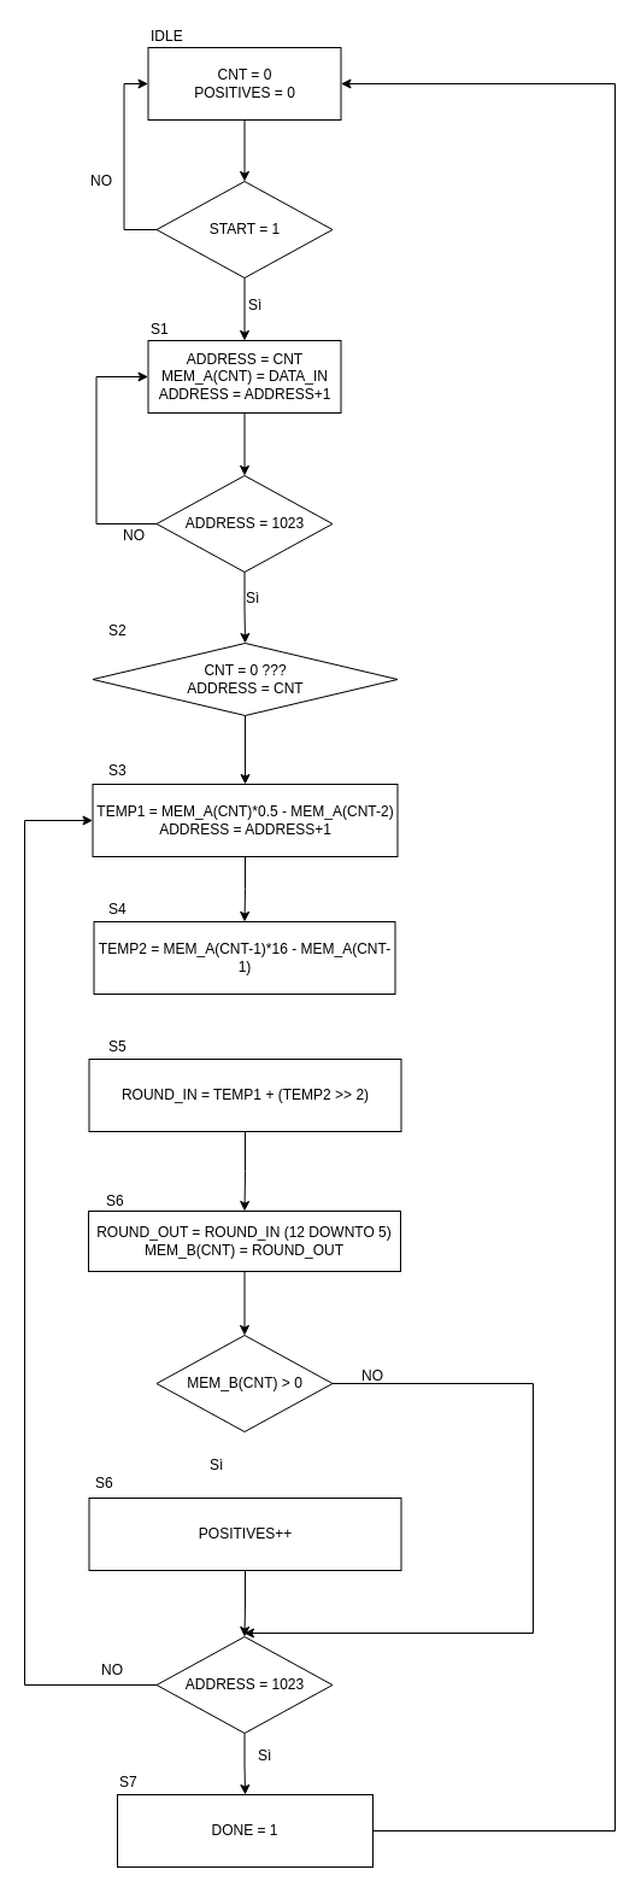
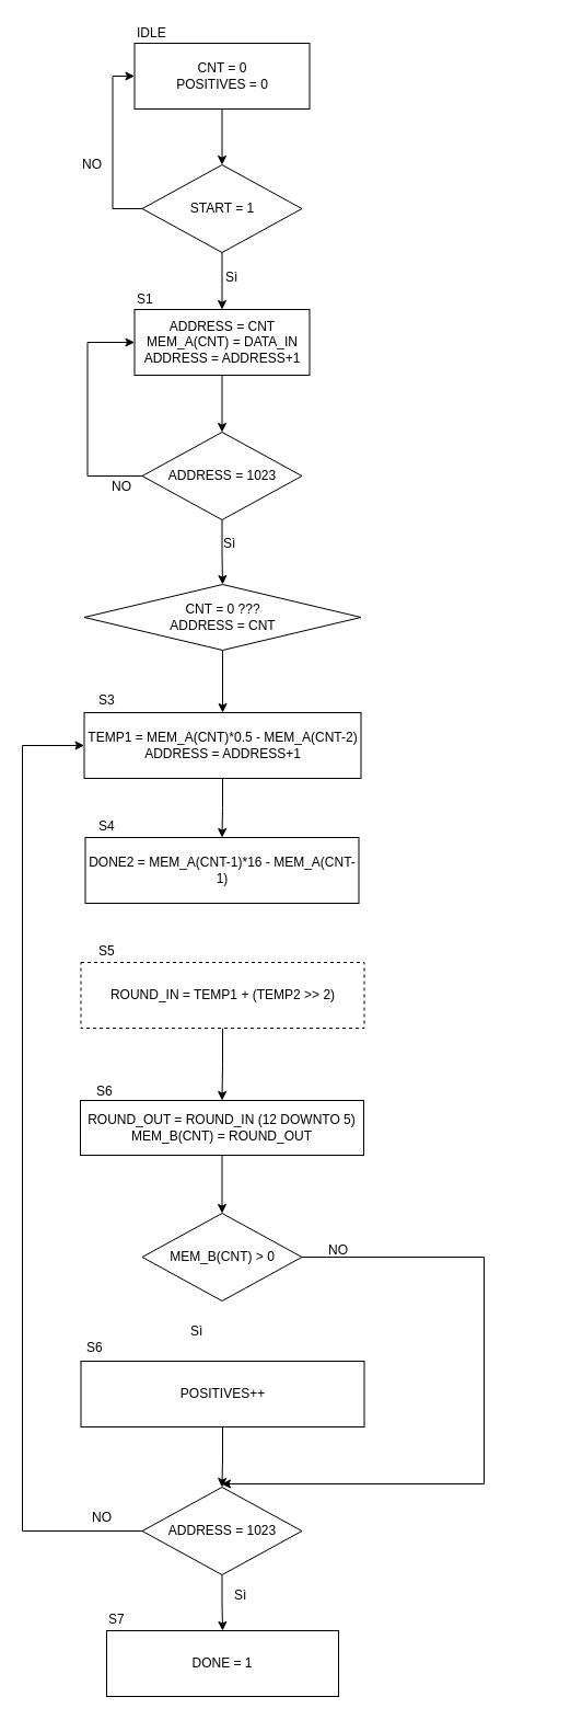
  <mxCell id="0" />
  <mxCell id="1" parent="0" />
  <mxCell id="2" style="edgeStyle=orthogonalEdgeStyle;rounded=0;orthogonalLoop=1;jettySize=auto;html=1;exitX=0.5;exitY=1;exitDx=0;exitDy=0;entryX=0.5;entryY=0;entryDx=0;entryDy=0;" parent="1" source="3" target="29" edge="1"><mxGeometry relative="1" as="geometry" /></mxCell>
  <mxCell id="3" value="&lt;div&gt;CNT = 0&lt;/div&gt;&lt;div&gt;POSITIVES = 0&lt;br&gt;&lt;/div&gt;" style="rounded=0;whiteSpace=wrap;html=1;" parent="1" vertex="1"><mxGeometry x="122.5" y="39" width="160" height="60" as="geometry" /></mxCell>
  <mxCell id="4" value="IDLE" style="text;html=1;resizable=0;points=[];autosize=1;align=left;verticalAlign=top;spacingTop=-4;" parent="1" vertex="1"><mxGeometry x="122.5" y="20" width="40" height="20" as="geometry" /></mxCell>
  <mxCell id="5" style="edgeStyle=orthogonalEdgeStyle;rounded=0;orthogonalLoop=1;jettySize=auto;html=1;exitX=0.5;exitY=1;exitDx=0;exitDy=0;entryX=0.5;entryY=0;entryDx=0;entryDy=0;" parent="1" source="6" target="10" edge="1"><mxGeometry relative="1" as="geometry"><mxPoint x="202.5" y="391" as="targetPoint" /></mxGeometry></mxCell>
  <mxCell id="6" value="&lt;div&gt;ADDRESS = CNT&lt;br&gt;&lt;/div&gt;&lt;div&gt;MEM_A(CNT) = DATA_IN&lt;/div&gt;&lt;div&gt;ADDRESS = ADDRESS+1&lt;br&gt;&lt;/div&gt;" style="rounded=0;whiteSpace=wrap;html=1;" parent="1" vertex="1"><mxGeometry x="122.5" y="282" width="160" height="60" as="geometry" /></mxCell>
  <mxCell id="7" value="S1" style="text;html=1;resizable=0;points=[];autosize=1;align=left;verticalAlign=top;spacingTop=-4;" parent="1" vertex="1"><mxGeometry x="122.5" y="263" width="30" height="20" as="geometry" /></mxCell>
  <mxCell id="8" style="edgeStyle=orthogonalEdgeStyle;rounded=0;orthogonalLoop=1;jettySize=auto;html=1;exitX=0;exitY=0.5;exitDx=0;exitDy=0;entryX=0;entryY=0.5;entryDx=0;entryDy=0;" parent="1" source="10" target="6" edge="1"><mxGeometry relative="1" as="geometry"><Array as="points"><mxPoint x="79.5" y="434" /><mxPoint x="79.5" y="312" /></Array></mxGeometry></mxCell>
  <mxCell id="9" style="edgeStyle=orthogonalEdgeStyle;rounded=0;orthogonalLoop=1;jettySize=auto;html=1;exitX=0.5;exitY=1;exitDx=0;exitDy=0;entryX=0.5;entryY=0;entryDx=0;entryDy=0;" parent="1" source="10" target="22" edge="1"><mxGeometry relative="1" as="geometry" /></mxCell>
  <mxCell id="10" value="ADDRESS = 1023" style="rhombus;whiteSpace=wrap;html=1;" parent="1" vertex="1"><mxGeometry x="129.5" y="394" width="146" height="80" as="geometry" /></mxCell>
  <mxCell id="11" value="NO" style="text;html=1;resizable=0;points=[];autosize=1;align=left;verticalAlign=top;spacingTop=-4;" parent="1" vertex="1"><mxGeometry x="99.5" y="434" width="30" height="20" as="geometry" /></mxCell>
  <mxCell id="12" value="" style="edgeStyle=orthogonalEdgeStyle;rounded=0;orthogonalLoop=1;jettySize=auto;html=1;" parent="1" source="13" target="14" edge="1"><mxGeometry relative="1" as="geometry" /></mxCell>
  <mxCell id="13" value="&lt;div&gt;&lt;div&gt;TEMP1 = MEM_A(CNT)*0.5 - MEM_A(CNT-2)&lt;br&gt;&lt;/div&gt;ADDRESS = ADDRESS+1&lt;/div&gt;" style="rounded=0;whiteSpace=wrap;html=1;" parent="1" vertex="1"><mxGeometry x="76.5" y="650" width="253" height="60" as="geometry" /></mxCell>
- <mxCell id="14" value="TEMP2 = MEM_A(CNT-1)*16 - MEM_A(CNT-1)" style="rounded=0;whiteSpace=wrap;html=1;" parent="1" vertex="1"><mxGeometry x="77.5" y="764" width="250" height="60" as="geometry" /></mxCell>
+ <mxCell id="14" value="DONE2 = MEM_A(CNT-1)*16 - MEM_A(CNT-1)" style="rounded=0;whiteSpace=wrap;html=1;" parent="1" vertex="1"><mxGeometry x="77.5" y="764" width="250" height="60" as="geometry" /></mxCell>
  <mxCell id="15" value="" style="edgeStyle=orthogonalEdgeStyle;rounded=0;orthogonalLoop=1;jettySize=auto;html=1;" parent="1" source="16" target="45" edge="1"><mxGeometry relative="1" as="geometry" /></mxCell>
- <mxCell id="16" value="&lt;div&gt;ROUND_IN = TEMP1 + (TEMP2 &amp;gt;&amp;gt; 2)&lt;/div&gt;" style="rounded=0;whiteSpace=wrap;html=1;" parent="1" vertex="1"><mxGeometry x="73.5" y="878" width="259" height="60" as="geometry" /></mxCell>
+ <mxCell id="16" value="&lt;div&gt;ROUND_IN = TEMP1 + (TEMP2 &amp;gt;&amp;gt; 2)&lt;/div&gt;" style="rounded=0;whiteSpace=wrap;html=1;dashed=1;" parent="1" vertex="1"><mxGeometry x="73.5" y="878" width="259" height="60" as="geometry" /></mxCell>
  <mxCell id="17" value="Sì" style="text;html=1;resizable=0;points=[];autosize=1;align=left;verticalAlign=top;spacingTop=-4;" parent="1" vertex="1"><mxGeometry x="202" y="485.5" width="30" height="20" as="geometry" /></mxCell>
  <mxCell id="18" style="edgeStyle=orthogonalEdgeStyle;rounded=0;orthogonalLoop=1;jettySize=auto;html=1;exitX=0;exitY=0.5;exitDx=0;exitDy=0;entryX=0;entryY=0.5;entryDx=0;entryDy=0;" parent="1" source="20" target="13" edge="1"><mxGeometry relative="1" as="geometry"><Array as="points"><mxPoint x="20" y="1397" /><mxPoint x="20" y="680" /></Array></mxGeometry></mxCell>
  <mxCell id="19" value="" style="edgeStyle=orthogonalEdgeStyle;rounded=0;orthogonalLoop=1;jettySize=auto;html=1;" parent="1" source="20" target="26" edge="1"><mxGeometry relative="1" as="geometry" /></mxCell>
  <mxCell id="20" value="ADDRESS = 1023" style="rhombus;whiteSpace=wrap;html=1;" parent="1" vertex="1"><mxGeometry x="129.5" y="1357" width="146" height="80" as="geometry" /></mxCell>
  <mxCell id="21" style="edgeStyle=orthogonalEdgeStyle;rounded=0;orthogonalLoop=1;jettySize=auto;html=1;exitX=0.5;exitY=1;exitDx=0;exitDy=0;entryX=0.5;entryY=0;entryDx=0;entryDy=0;" parent="1" source="22" target="13" edge="1"><mxGeometry relative="1" as="geometry" /></mxCell>
  <mxCell id="22" value="&lt;div&gt;CNT = 0 ???&lt;br&gt;&lt;/div&gt;&lt;div&gt;ADDRESS = CNT&lt;br&gt;&lt;/div&gt;" style="rhombus;whiteSpace=wrap;html=1;" parent="1" vertex="1"><mxGeometry x="76.5" y="533" width="253" height="60" as="geometry" /></mxCell>
  <mxCell id="23" value="NO" style="text;html=1;resizable=0;points=[];autosize=1;align=left;verticalAlign=top;spacingTop=-4;" parent="1" vertex="1"><mxGeometry x="82" y="1375" width="30" height="20" as="geometry" /></mxCell>
  <mxCell id="24" value="Sì" style="text;html=1;resizable=0;points=[];autosize=1;align=left;verticalAlign=top;spacingTop=-4;" parent="1" vertex="1"><mxGeometry x="212" y="1446" width="30" height="20" as="geometry" /></mxCell>
- <mxCell id="25" style="edgeStyle=orthogonalEdgeStyle;rounded=0;orthogonalLoop=1;jettySize=auto;html=1;exitX=1;exitY=0.5;exitDx=0;exitDy=0;entryX=1;entryY=0.5;entryDx=0;entryDy=0;" parent="1" source="26" target="3" edge="1"><mxGeometry relative="1" as="geometry"><Array as="points"><mxPoint x="510" y="1518" /><mxPoint x="510" y="69" /></Array></mxGeometry></mxCell>
  <mxCell id="26" value="DONE = 1" style="rounded=0;whiteSpace=wrap;html=1;" parent="1" vertex="1"><mxGeometry x="97" y="1488" width="212" height="60" as="geometry" /></mxCell>
  <mxCell id="27" style="edgeStyle=orthogonalEdgeStyle;rounded=0;orthogonalLoop=1;jettySize=auto;html=1;exitX=0.5;exitY=1;exitDx=0;exitDy=0;entryX=0.5;entryY=0;entryDx=0;entryDy=0;" parent="1" source="29" target="6" edge="1"><mxGeometry relative="1" as="geometry" /></mxCell>
  <mxCell id="28" style="edgeStyle=orthogonalEdgeStyle;rounded=0;orthogonalLoop=1;jettySize=auto;html=1;exitX=0;exitY=0.5;exitDx=0;exitDy=0;entryX=0;entryY=0.5;entryDx=0;entryDy=0;" parent="1" source="29" target="3" edge="1"><mxGeometry relative="1" as="geometry" /></mxCell>
  <mxCell id="29" value="START = 1" style="rhombus;whiteSpace=wrap;html=1;" parent="1" vertex="1"><mxGeometry x="129.5" y="150" width="146" height="80" as="geometry" /></mxCell>
  <mxCell id="30" value="NO" style="text;html=1;resizable=0;points=[];autosize=1;align=left;verticalAlign=top;spacingTop=-4;" parent="1" vertex="1"><mxGeometry x="72.5" y="140" width="30" height="20" as="geometry" /></mxCell>
  <mxCell id="31" value="Sì" style="text;html=1;resizable=0;points=[];autosize=1;align=left;verticalAlign=top;spacingTop=-4;" parent="1" vertex="1"><mxGeometry x="203.5" y="243" width="30" height="20" as="geometry" /></mxCell>
- <mxCell id="32" value="S2" style="text;html=1;resizable=0;points=[];autosize=1;align=left;verticalAlign=top;spacingTop=-4;" parent="1" vertex="1"><mxGeometry x="87.5" y="513" width="30" height="20" as="geometry" /></mxCell>
  <mxCell id="33" value="S3" style="text;html=1;resizable=0;points=[];autosize=1;align=left;verticalAlign=top;spacingTop=-4;" parent="1" vertex="1"><mxGeometry x="87.5" y="629" width="30" height="20" as="geometry" /></mxCell>
  <mxCell id="34" value="S4" style="text;html=1;resizable=0;points=[];autosize=1;align=left;verticalAlign=top;spacingTop=-4;" parent="1" vertex="1"><mxGeometry x="87.5" y="744" width="30" height="20" as="geometry" /></mxCell>
  <mxCell id="35" value="S5" style="text;html=1;resizable=0;points=[];autosize=1;align=left;verticalAlign=top;spacingTop=-4;" parent="1" vertex="1"><mxGeometry x="87.5" y="858" width="30" height="20" as="geometry" /></mxCell>
  <mxCell id="36" style="edgeStyle=orthogonalEdgeStyle;rounded=0;orthogonalLoop=1;jettySize=auto;html=1;exitX=1;exitY=0.5;exitDx=0;exitDy=0;" parent="1" source="37" edge="1"><mxGeometry relative="1" as="geometry"><mxPoint x="202" y="1354" as="targetPoint" /><Array as="points"><mxPoint x="442" y="1147" /><mxPoint x="442" y="1354" /></Array></mxGeometry></mxCell>
  <mxCell id="37" value="MEM_B(CNT) &amp;gt; 0" style="rhombus;whiteSpace=wrap;html=1;" parent="1" vertex="1"><mxGeometry x="129.5" y="1107" width="146" height="80" as="geometry" /></mxCell>
  <mxCell id="38" value="" style="edgeStyle=orthogonalEdgeStyle;rounded=0;orthogonalLoop=1;jettySize=auto;html=1;" parent="1" source="39" target="20" edge="1"><mxGeometry relative="1" as="geometry" /></mxCell>
  <mxCell id="39" value="POSITIVES++" style="rounded=0;whiteSpace=wrap;html=1;" parent="1" vertex="1"><mxGeometry x="73.5" y="1242" width="259" height="60" as="geometry" /></mxCell>
  <mxCell id="40" value="Sì" style="text;html=1;resizable=0;points=[];autosize=1;align=left;verticalAlign=top;spacingTop=-4;" parent="1" vertex="1"><mxGeometry x="172" y="1204.5" width="30" height="20" as="geometry" /></mxCell>
  <mxCell id="41" value="NO" style="text;html=1;resizable=0;points=[];autosize=1;align=left;verticalAlign=top;spacingTop=-4;" parent="1" vertex="1"><mxGeometry x="297.5" y="1131" width="30" height="20" as="geometry" /></mxCell>
  <mxCell id="42" value="S6" style="text;html=1;resizable=0;points=[];autosize=1;align=left;verticalAlign=top;spacingTop=-4;" parent="1" vertex="1"><mxGeometry x="76.5" y="1219.5" width="30" height="20" as="geometry" /></mxCell>
  <mxCell id="43" value="S7" style="text;html=1;resizable=0;points=[];autosize=1;align=left;verticalAlign=top;spacingTop=-4;" parent="1" vertex="1"><mxGeometry x="97" y="1468" width="30" height="20" as="geometry" /></mxCell>
  <mxCell id="44" value="" style="edgeStyle=orthogonalEdgeStyle;rounded=0;orthogonalLoop=1;jettySize=auto;html=1;entryX=0.5;entryY=0;entryDx=0;entryDy=0;" parent="1" source="45" target="37" edge="1"><mxGeometry relative="1" as="geometry"><mxPoint x="202.5" y="1134" as="targetPoint" /></mxGeometry></mxCell>
  <mxCell id="45" value="&lt;div&gt;ROUND_OUT = ROUND_IN (12 DOWNTO 5)&lt;/div&gt;&lt;div&gt;&lt;span&gt;MEM_B(CNT) = ROUND_OUT&lt;/span&gt;&lt;/div&gt;" style="rounded=0;whiteSpace=wrap;html=1;" parent="1" vertex="1"><mxGeometry x="73" y="1004" width="259" height="50" as="geometry" /></mxCell>
  <mxCell id="46" value="S6&lt;br&gt;&lt;br&gt;" style="text;html=1;resizable=0;points=[];autosize=1;align=left;verticalAlign=top;spacingTop=-4;" parent="1" vertex="1"><mxGeometry x="85.5" y="986" width="30" height="30" as="geometry" /></mxCell>
